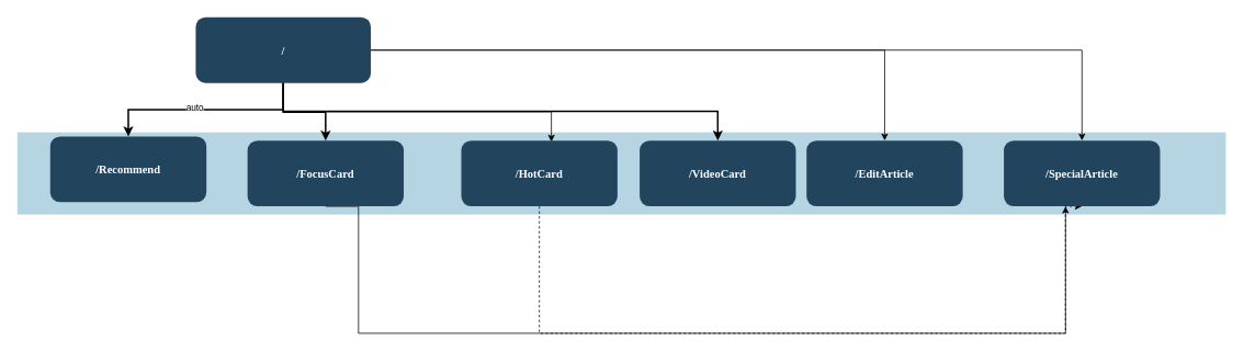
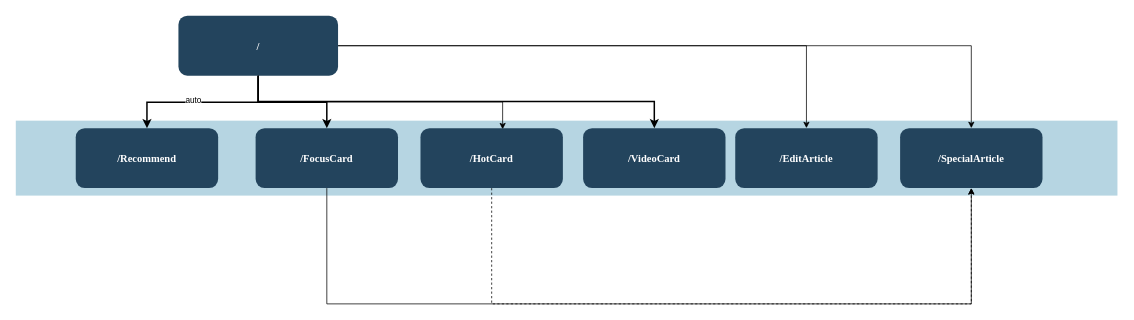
  <mxCell id="0" />
  <mxCell id="1" parent="0" />
  <mxCell id="2" value="" style="fillColor=#10739E;strokeColor=none;opacity=30;" parent="1" vertex="1"><mxGeometry x="20" y="160.5" width="1470" height="100.0" as="geometry" /></mxCell>
  <mxCell id="3" style="edgeStyle=orthogonalEdgeStyle;rounded=0;orthogonalLoop=1;jettySize=auto;html=1;exitX=0.5;exitY=1;exitDx=0;exitDy=0;entryX=0.577;entryY=0.019;entryDx=0;entryDy=0;entryPerimeter=0;" edge="1" parent="1" source="6" target="10"><mxGeometry relative="1" as="geometry" /></mxCell>
  <mxCell id="4" style="edgeStyle=orthogonalEdgeStyle;rounded=0;orthogonalLoop=1;jettySize=auto;html=1;exitX=1;exitY=0.5;exitDx=0;exitDy=0;" edge="1" parent="1" source="6" target="17"><mxGeometry relative="1" as="geometry" /></mxCell>
  <mxCell id="5" style="edgeStyle=orthogonalEdgeStyle;rounded=0;orthogonalLoop=1;jettySize=auto;html=1;exitX=1;exitY=0.5;exitDx=0;exitDy=0;entryX=0.5;entryY=0;entryDx=0;entryDy=0;" edge="1" parent="1" source="6" target="18"><mxGeometry relative="1" as="geometry" /></mxCell>
  <mxCell id="6" value="/" style="rounded=1;fillColor=#23445D;gradientColor=none;strokeColor=none;fontColor=#FFFFFF;fontStyle=1;fontFamily=Tahoma;fontSize=14" parent="1" vertex="1"><mxGeometry x="237" y="20.5" width="213" height="80" as="geometry" /></mxCell>
  <mxCell id="7" value="/VideoCard" style="rounded=1;fillColor=#23445D;gradientColor=none;strokeColor=none;fontColor=#FFFFFF;fontStyle=1;fontFamily=Tahoma;fontSize=14" parent="1" vertex="1"><mxGeometry x="777" y="170.5" width="190" height="80" as="geometry" /></mxCell>
  <mxCell id="8" value="" style="edgeStyle=elbowEdgeStyle;elbow=vertical;strokeWidth=2;rounded=0" parent="1" source="6" target="7" edge="1"><mxGeometry x="337" y="215.5" width="100" height="100" as="geometry"><mxPoint x="347" y="150.5" as="sourcePoint" /><mxPoint x="447" y="50.5" as="targetPoint" /><Array as="points"><mxPoint x="710" y="135" /><mxPoint x="850" y="85" /><mxPoint x="872" y="61" /><mxPoint x="1050" y="135" /></Array></mxGeometry></mxCell>
  <mxCell id="9" style="edgeStyle=orthogonalEdgeStyle;rounded=0;orthogonalLoop=1;jettySize=auto;html=1;exitX=0.5;exitY=1;exitDx=0;exitDy=0;entryX=0.5;entryY=1;entryDx=0;entryDy=0;dashed=1;" edge="1" parent="1" source="10" target="18"><mxGeometry relative="1" as="geometry"><mxPoint x="1290" y="876.231" as="targetPoint" /><Array as="points"><mxPoint x="655" y="405" /><mxPoint x="1295" y="405" /></Array></mxGeometry></mxCell>
  <mxCell id="10" value="/HotCard" style="rounded=1;fillColor=#23445D;gradientColor=none;strokeColor=none;fontColor=#FFFFFF;fontStyle=1;fontFamily=Tahoma;fontSize=14" parent="1" vertex="1"><mxGeometry x="560" y="170.5" width="190" height="80" as="geometry" /></mxCell>
  <mxCell id="11" style="edgeStyle=orthogonalEdgeStyle;rounded=0;orthogonalLoop=1;jettySize=auto;html=1;exitX=0.5;exitY=1;exitDx=0;exitDy=0;" edge="1" parent="1" source="12" target="18"><mxGeometry relative="1" as="geometry"><mxPoint x="1290" y="465" as="targetPoint" /><Array as="points"><mxPoint x="435" y="405" /><mxPoint x="1295" y="405" /></Array></mxGeometry></mxCell>
- <mxCell id="12" value="/FocusCard" style="rounded=1;fillColor=#23445D;gradientColor=none;strokeColor=none;fontColor=#FFFFFF;fontStyle=1;fontFamily=Tahoma;fontSize=14" parent="1" vertex="1"><mxGeometry x="300" y="170.5" width="190" height="80" as="geometry" /></mxCell>
- <mxCell id="13" value="/Recommend" style="rounded=1;fillColor=#23445D;gradientColor=none;strokeColor=none;fontColor=#FFFFFF;fontStyle=1;fontFamily=Tahoma;fontSize=14" parent="1" vertex="1"><mxGeometry x="60" y="165.5" width="190" height="80" as="geometry" /></mxCell>
+ <mxCell id="12" value="/FocusCard" style="rounded=1;fillColor=#23445D;gradientColor=none;strokeColor=none;fontColor=#FFFFFF;fontStyle=1;fontFamily=Tahoma;fontSize=14" parent="1" vertex="1"><mxGeometry x="340" y="170.5" width="190" height="80" as="geometry" /></mxCell>
+ <mxCell id="13" value="/Recommend" style="rounded=1;fillColor=#23445D;gradientColor=none;strokeColor=none;fontColor=#FFFFFF;fontStyle=1;fontFamily=Tahoma;fontSize=14" parent="1" vertex="1"><mxGeometry x="100" y="170.5" width="190" height="80" as="geometry" /></mxCell>
  <mxCell id="14" value="" style="edgeStyle=elbowEdgeStyle;elbow=vertical;strokeWidth=2;rounded=0" parent="1" source="6" target="12" edge="1"><mxGeometry x="347" y="225.5" width="100" height="100" as="geometry"><mxPoint x="872" y="110.5" as="sourcePoint" /><mxPoint x="1477" y="180.5" as="targetPoint" /></mxGeometry></mxCell>
  <mxCell id="15" value="" style="edgeStyle=elbowEdgeStyle;elbow=vertical;strokeWidth=2;rounded=0" parent="1" source="6" target="13" edge="1"><mxGeometry x="-23" y="135.5" width="100" height="100" as="geometry"><mxPoint x="-13" y="70.5" as="sourcePoint" /><mxPoint x="87" y="-29.5" as="targetPoint" /></mxGeometry></mxCell>
  <mxCell id="16" value="auto" style="edgeLabel;html=1;align=center;verticalAlign=middle;resizable=0;points=[];" vertex="1" connectable="0" parent="15"><mxGeometry relative="1" as="geometry"><mxPoint x="-14" y="-3" as="offset" /></mxGeometry></mxCell>
  <mxCell id="17" value="/EditArticle" style="rounded=1;fillColor=#23445D;gradientColor=none;strokeColor=none;fontColor=#FFFFFF;fontStyle=1;fontFamily=Tahoma;fontSize=14" vertex="1" parent="1"><mxGeometry x="980" y="170.5" width="190" height="80" as="geometry" /></mxCell>
- <mxCell id="18" value="/SpecialArticle" style="rounded=1;fillColor=#23445D;gradientColor=none;strokeColor=none;fontColor=#FFFFFF;fontStyle=1;fontFamily=Tahoma;fontSize=14" vertex="1" parent="1"><mxGeometry x="1220" y="170.5" width="190" height="80" as="geometry" /></mxCell>
+ <mxCell id="18" value="/SpecialArticle" style="rounded=1;fillColor=#23445D;gradientColor=none;strokeColor=none;fontColor=#FFFFFF;fontStyle=1;fontFamily=Tahoma;fontSize=14" vertex="1" parent="1"><mxGeometry x="1200" y="170.5" width="190" height="80" as="geometry" /></mxCell>
